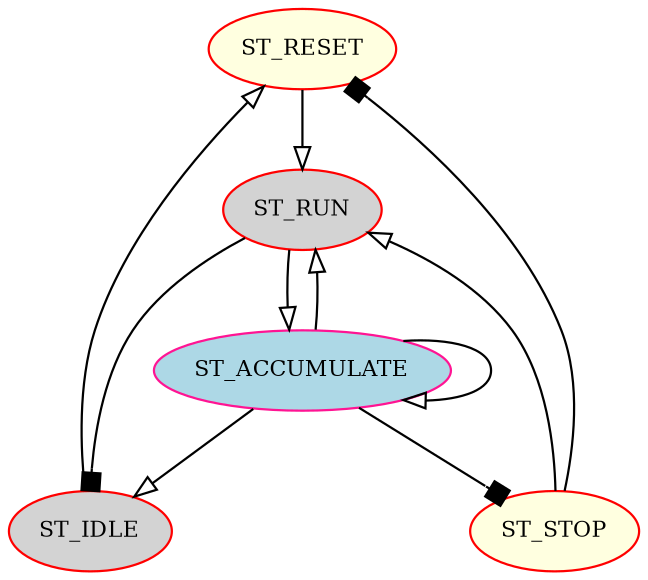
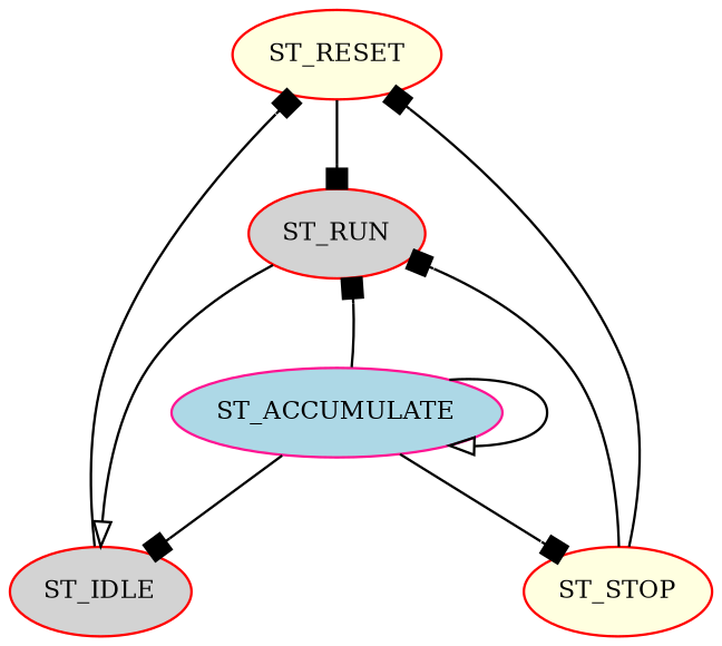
  digraph {
    node [color=red fillcolor=lightyellow fontsize=10 style=filled]
    edge [arrowhead=box]
    ST_RESET
    ST_IDLE [fillcolor=lightgrey]
    ST_RUN [fillcolor=lightgrey]
    ST_ACCUMULATE [color=deeppink fillcolor=lightblue]
    ST_STOP
-   ST_RESET -> ST_RUN [arrowhead=onormal]
-   ST_IDLE -> ST_RESET [arrowhead=onormal]
-   ST_RUN -> ST_IDLE
-   ST_RUN -> ST_ACCUMULATE [arrowhead=onormal]
-   ST_ACCUMULATE -> ST_IDLE [arrowhead=onormal]
-   ST_ACCUMULATE -> ST_RUN [arrowhead=onormal]
+   ST_RESET -> ST_RUN
+   ST_IDLE -> ST_RESET
+   ST_RUN -> ST_IDLE [arrowhead=onormal]
+   ST_ACCUMULATE -> ST_IDLE
+   ST_ACCUMULATE -> ST_RUN
    ST_ACCUMULATE -> ST_ACCUMULATE [arrowhead=onormal]
    ST_ACCUMULATE -> ST_STOP
    ST_STOP -> ST_RESET
-   ST_STOP -> ST_RUN [arrowhead=onormal]
+   ST_STOP -> ST_RUN
  }
